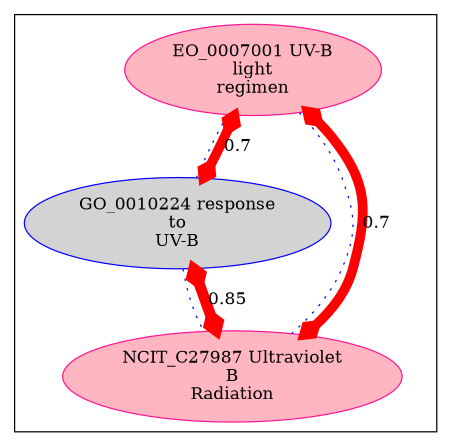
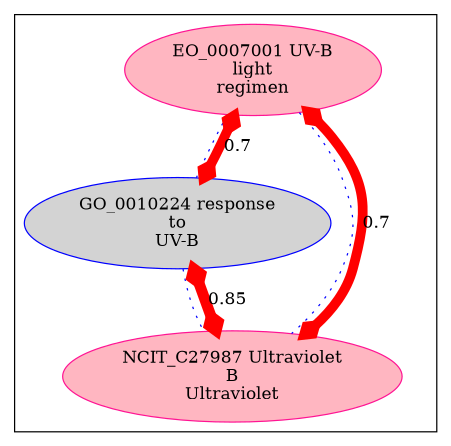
  digraph {
    node [style=filled fillcolor=lightpink color=deeppink]
    edge [arrowhead=none color=blue penwidth=1 style=dotted]
    n1 [label="GO_0010224 response\nto\nUV-B" fillcolor=lightgrey color=blue]
-   n2 [label="NCIT_C27987 Ultraviolet\nB\nRadiation"]
+   n2 [label="NCIT_C27987 Ultraviolet\nB\nUltraviolet"]
    n3 [label="EO_0007001 UV-B\nlight\nregimen"]
    subgraph cluster_1 {
      n1
      n2
      n3
    }
    n1 -> n2
    n1 -> n2 [arrowhead=ediamond arrowtail=ediamond color=red dir=both label=0.85 penwidth=9 style=solid]
    n3 -> n1
    n3 -> n1 [arrowhead=ediamond arrowtail=ediamond color=red dir=both label=0.7 penwidth=8 style=solid]
    n3 -> n2
    n3 -> n2 [arrowhead=ediamond arrowtail=ediamond color=red dir=both label=0.7 penwidth=8 style=solid]
  }
